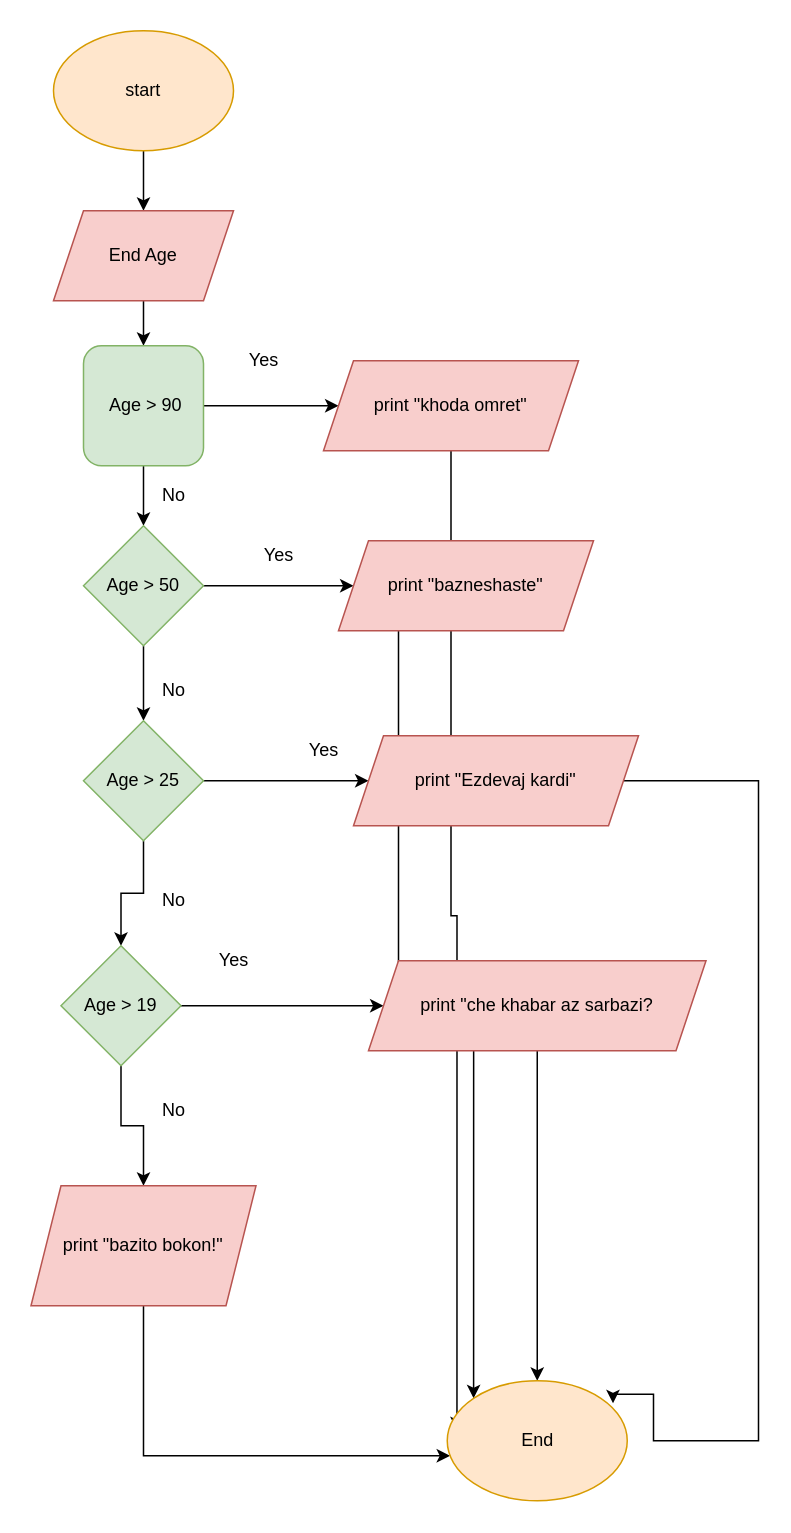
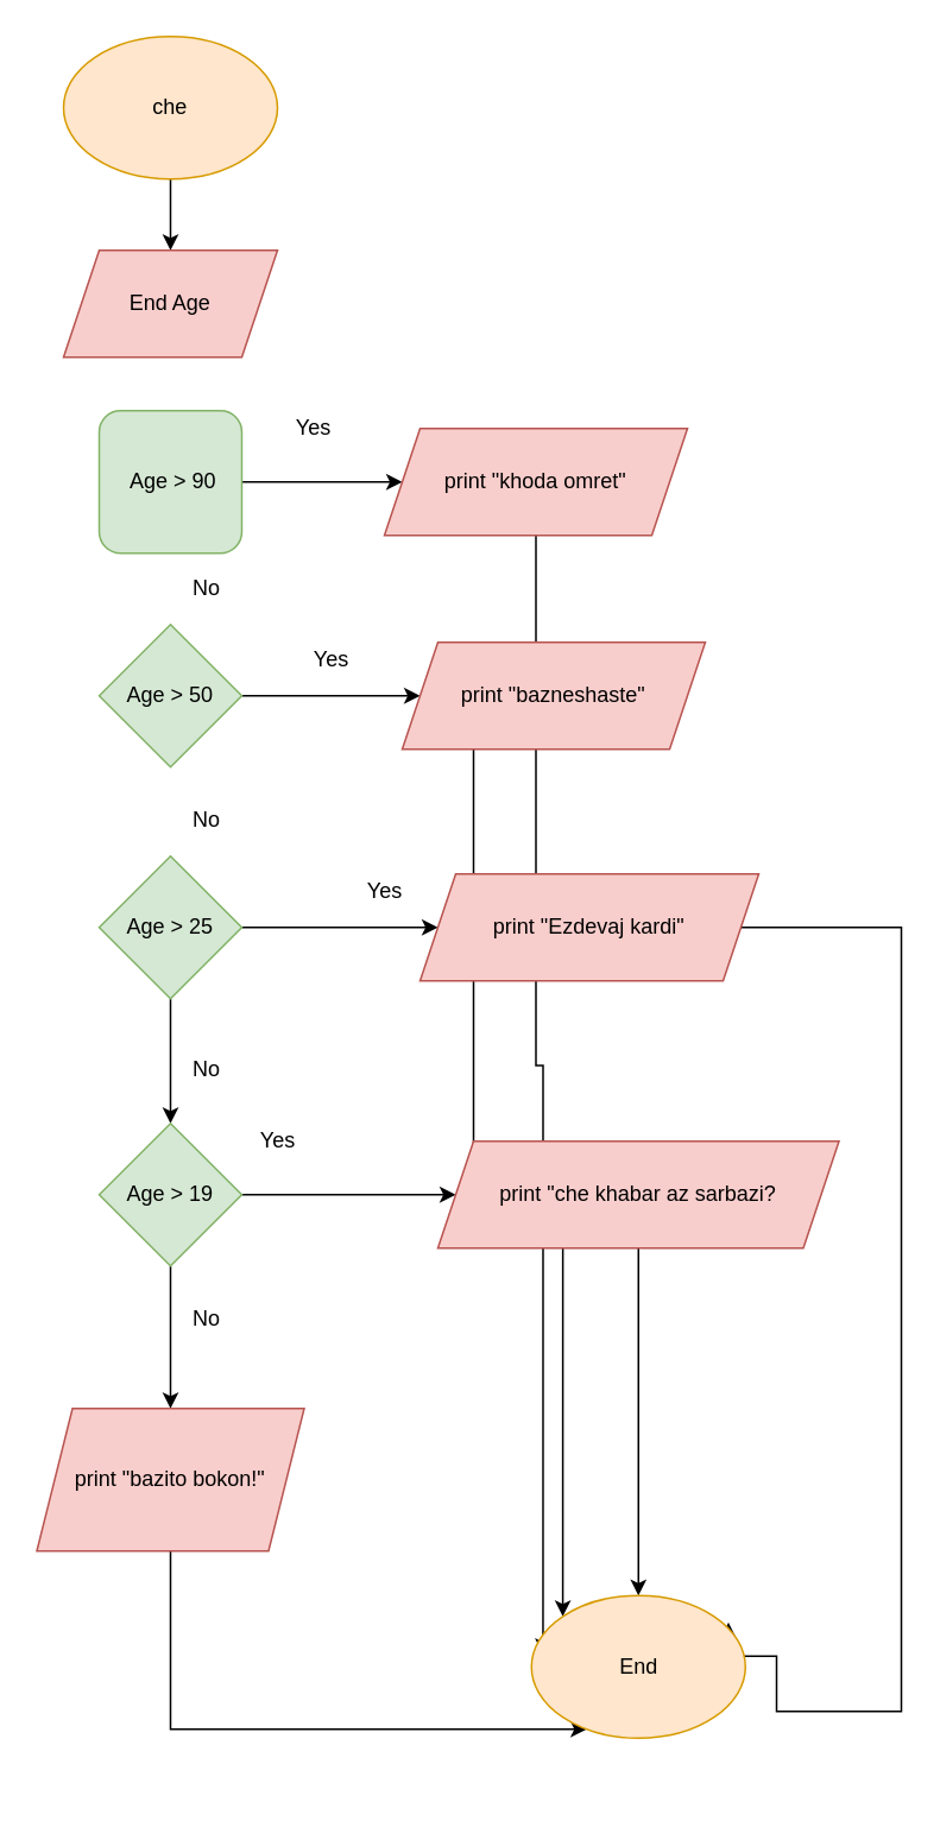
  <mxCell id="0" />
  <mxCell id="1" parent="0" />
  <mxCell id="2" style="edgeStyle=orthogonalEdgeStyle;rounded=0;orthogonalLoop=1;jettySize=auto;html=1;" edge="1" parent="1" source="3" target="5"><mxGeometry relative="1" as="geometry"><mxPoint x="95" y="160" as="targetPoint" /></mxGeometry></mxCell>
- <mxCell id="3" value="start" style="ellipse;whiteSpace=wrap;html=1;fillColor=#ffe6cc;strokeColor=#d79b00;" vertex="1" parent="1"><mxGeometry x="35" y="20" width="120" height="80" as="geometry" /></mxCell>
- <mxCell id="4" style="edgeStyle=orthogonalEdgeStyle;rounded=0;orthogonalLoop=1;jettySize=auto;html=1;" edge="1" parent="1" source="5" target="8"><mxGeometry relative="1" as="geometry"><mxPoint x="95" y="270" as="targetPoint" /></mxGeometry></mxCell>
+ <mxCell id="3" value="che" style="ellipse;whiteSpace=wrap;html=1;fillColor=#ffe6cc;strokeColor=#d79b00;" vertex="1" parent="1"><mxGeometry x="35" y="20" width="120" height="80" as="geometry" /></mxCell>
  <mxCell id="5" value="End Age" style="shape=parallelogram;perimeter=parallelogramPerimeter;whiteSpace=wrap;html=1;fixedSize=1;fillColor=#f8cecc;strokeColor=#b85450;" vertex="1" parent="1"><mxGeometry x="35" y="140" width="120" height="60" as="geometry" /></mxCell>
  <mxCell id="6" style="edgeStyle=orthogonalEdgeStyle;rounded=0;orthogonalLoop=1;jettySize=auto;html=1;" edge="1" parent="1" source="8"><mxGeometry relative="1" as="geometry"><mxPoint x="225" y="270" as="targetPoint" /></mxGeometry></mxCell>
- <mxCell id="7" style="edgeStyle=orthogonalEdgeStyle;rounded=0;orthogonalLoop=1;jettySize=auto;html=1;" edge="1" parent="1" source="8" target="15"><mxGeometry relative="1" as="geometry"><mxPoint x="95" y="370" as="targetPoint" /></mxGeometry></mxCell>
  <mxCell id="8" value="&amp;nbsp;Age &amp;gt; 90" style="whiteSpace=wrap;html=1;fillColor=#d5e8d4;strokeColor=#82b366;rounded=1;" vertex="1" parent="1"><mxGeometry x="55" y="230" width="80" height="80" as="geometry" /></mxCell>
  <mxCell id="9" value="Yes" style="text;html=1;align=center;verticalAlign=middle;resizable=0;points=[];autosize=1;strokeColor=none;fillColor=none;" vertex="1" parent="1"><mxGeometry x="155" y="230" width="40" height="20" as="geometry" /></mxCell>
  <mxCell id="10" value="No" style="text;html=1;align=center;verticalAlign=middle;resizable=0;points=[];autosize=1;strokeColor=none;fillColor=none;" vertex="1" parent="1"><mxGeometry x="100" y="320" width="30" height="20" as="geometry" /></mxCell>
  <mxCell id="11" style="edgeStyle=orthogonalEdgeStyle;rounded=0;orthogonalLoop=1;jettySize=auto;html=1;entryX=0.054;entryY=0.413;entryDx=0;entryDy=0;entryPerimeter=0;" edge="1" parent="1" source="12" target="36"><mxGeometry relative="1" as="geometry" /></mxCell>
  <mxCell id="12" value="print &quot;khoda omret&quot;" style="shape=parallelogram;perimeter=parallelogramPerimeter;whiteSpace=wrap;html=1;fixedSize=1;fillColor=#f8cecc;strokeColor=#b85450;" vertex="1" parent="1"><mxGeometry x="215" y="240" width="170" height="60" as="geometry" /></mxCell>
  <mxCell id="13" style="edgeStyle=orthogonalEdgeStyle;rounded=0;orthogonalLoop=1;jettySize=auto;html=1;" edge="1" parent="1" source="15" target="19"><mxGeometry relative="1" as="geometry"><mxPoint x="235" y="390" as="targetPoint" /></mxGeometry></mxCell>
- <mxCell id="14" style="edgeStyle=orthogonalEdgeStyle;rounded=0;orthogonalLoop=1;jettySize=auto;html=1;" edge="1" parent="1" source="15" target="22"><mxGeometry relative="1" as="geometry"><mxPoint x="95" y="490" as="targetPoint" /></mxGeometry></mxCell>
  <mxCell id="15" value="Age &amp;gt; 50" style="rhombus;whiteSpace=wrap;html=1;fillColor=#d5e8d4;strokeColor=#82b366;" vertex="1" parent="1"><mxGeometry x="55" y="350" width="80" height="80" as="geometry" /></mxCell>
  <mxCell id="16" value="Yes" style="text;html=1;align=center;verticalAlign=middle;resizable=0;points=[];autosize=1;strokeColor=none;fillColor=none;" vertex="1" parent="1"><mxGeometry x="165" y="360" width="40" height="20" as="geometry" /></mxCell>
  <mxCell id="17" value="No" style="text;html=1;align=center;verticalAlign=middle;resizable=0;points=[];autosize=1;strokeColor=none;fillColor=none;" vertex="1" parent="1"><mxGeometry x="100" y="450" width="30" height="20" as="geometry" /></mxCell>
  <mxCell id="18" style="edgeStyle=orthogonalEdgeStyle;rounded=0;orthogonalLoop=1;jettySize=auto;html=1;entryX=0;entryY=0;entryDx=0;entryDy=0;" edge="1" parent="1" source="19" target="36"><mxGeometry relative="1" as="geometry"><Array as="points"><mxPoint x="265" y="670" /><mxPoint x="315" y="670" /></Array></mxGeometry></mxCell>
  <mxCell id="19" value="print &quot;bazneshaste&quot;" style="shape=parallelogram;perimeter=parallelogramPerimeter;whiteSpace=wrap;html=1;fixedSize=1;fillColor=#f8cecc;strokeColor=#b85450;" vertex="1" parent="1"><mxGeometry x="225" y="360" width="170" height="60" as="geometry" /></mxCell>
  <mxCell id="20" style="edgeStyle=orthogonalEdgeStyle;rounded=0;orthogonalLoop=1;jettySize=auto;html=1;" edge="1" parent="1" source="22" target="26"><mxGeometry relative="1" as="geometry"><mxPoint x="235" y="520" as="targetPoint" /></mxGeometry></mxCell>
  <mxCell id="21" style="edgeStyle=orthogonalEdgeStyle;rounded=0;orthogonalLoop=1;jettySize=auto;html=1;" edge="1" parent="1" source="22" target="29"><mxGeometry relative="1" as="geometry"><mxPoint x="95" y="640" as="targetPoint" /></mxGeometry></mxCell>
  <mxCell id="22" value="Age &amp;gt; 25" style="rhombus;whiteSpace=wrap;html=1;fillColor=#d5e8d4;strokeColor=#82b366;" vertex="1" parent="1"><mxGeometry x="55" y="480" width="80" height="80" as="geometry" /></mxCell>
  <mxCell id="23" value="Yes" style="text;html=1;align=center;verticalAlign=middle;resizable=0;points=[];autosize=1;strokeColor=none;fillColor=none;" vertex="1" parent="1"><mxGeometry x="195" y="490" width="40" height="20" as="geometry" /></mxCell>
  <mxCell id="24" value="No" style="text;html=1;align=center;verticalAlign=middle;resizable=0;points=[];autosize=1;strokeColor=none;fillColor=none;" vertex="1" parent="1"><mxGeometry x="100" y="590" width="30" height="20" as="geometry" /></mxCell>
  <mxCell id="25" style="edgeStyle=orthogonalEdgeStyle;rounded=0;orthogonalLoop=1;jettySize=auto;html=1;entryX=0.921;entryY=0.188;entryDx=0;entryDy=0;entryPerimeter=0;" edge="1" parent="1" source="26" target="36"><mxGeometry relative="1" as="geometry"><Array as="points"><mxPoint x="505" y="520" /><mxPoint x="505" y="960" /><mxPoint x="435" y="960" /><mxPoint x="435" y="929" /><mxPoint x="408" y="929" /></Array></mxGeometry></mxCell>
  <mxCell id="26" value="print &quot;Ezdevaj kardi&quot;" style="shape=parallelogram;perimeter=parallelogramPerimeter;whiteSpace=wrap;html=1;fixedSize=1;fillColor=#f8cecc;strokeColor=#b85450;" vertex="1" parent="1"><mxGeometry x="235" y="490" width="190" height="60" as="geometry" /></mxCell>
  <mxCell id="27" style="edgeStyle=orthogonalEdgeStyle;rounded=0;orthogonalLoop=1;jettySize=auto;html=1;" edge="1" parent="1" source="29"><mxGeometry relative="1" as="geometry"><mxPoint x="255" y="670" as="targetPoint" /></mxGeometry></mxCell>
  <mxCell id="28" style="edgeStyle=orthogonalEdgeStyle;rounded=0;orthogonalLoop=1;jettySize=auto;html=1;" edge="1" parent="1" source="29" target="35"><mxGeometry relative="1" as="geometry"><mxPoint x="95" y="780" as="targetPoint" /></mxGeometry></mxCell>
- <mxCell id="29" value="Age &amp;gt; 19" style="rhombus;whiteSpace=wrap;html=1;fillColor=#d5e8d4;strokeColor=#82b366;" vertex="1" parent="1"><mxGeometry x="40" y="630" width="80" height="80" as="geometry" /></mxCell>
+ <mxCell id="29" value="Age &amp;gt; 19" style="rhombus;whiteSpace=wrap;html=1;fillColor=#d5e8d4;strokeColor=#82b366;" vertex="1" parent="1"><mxGeometry x="55" y="630" width="80" height="80" as="geometry" /></mxCell>
  <mxCell id="30" value="Yes" style="text;html=1;align=center;verticalAlign=middle;resizable=0;points=[];autosize=1;strokeColor=none;fillColor=none;" vertex="1" parent="1"><mxGeometry x="135" y="630" width="40" height="20" as="geometry" /></mxCell>
  <mxCell id="31" value="No" style="text;html=1;align=center;verticalAlign=middle;resizable=0;points=[];autosize=1;strokeColor=none;fillColor=none;" vertex="1" parent="1"><mxGeometry x="100" y="730" width="30" height="20" as="geometry" /></mxCell>
  <mxCell id="32" style="edgeStyle=orthogonalEdgeStyle;rounded=0;orthogonalLoop=1;jettySize=auto;html=1;" edge="1" parent="1" source="33" target="36"><mxGeometry relative="1" as="geometry" /></mxCell>
  <mxCell id="33" value="print &quot;che khabar az sarbazi?" style="shape=parallelogram;perimeter=parallelogramPerimeter;whiteSpace=wrap;html=1;fixedSize=1;fillColor=#f8cecc;strokeColor=#b85450;" vertex="1" parent="1"><mxGeometry x="245" y="640" width="225" height="60" as="geometry" /></mxCell>
  <mxCell id="34" style="edgeStyle=orthogonalEdgeStyle;rounded=0;orthogonalLoop=1;jettySize=auto;html=1;" edge="1" parent="1" source="35" target="36"><mxGeometry relative="1" as="geometry"><Array as="points"><mxPoint x="95" y="970" /></Array></mxGeometry></mxCell>
  <mxCell id="35" value="print &quot;bazito bokon!&quot;" style="shape=parallelogram;perimeter=parallelogramPerimeter;whiteSpace=wrap;html=1;fixedSize=1;fillColor=#f8cecc;strokeColor=#b85450;" vertex="1" parent="1"><mxGeometry x="20" y="790" width="150" height="80" as="geometry" /></mxCell>
- <mxCell id="36" value="End" style="ellipse;whiteSpace=wrap;html=1;fillColor=#ffe6cc;strokeColor=#d79b00;" vertex="1" parent="1"><mxGeometry x="297.5" y="920" width="120" height="80" as="geometry" /></mxCell>
+ <mxCell id="36" value="End" style="ellipse;whiteSpace=wrap;html=1;fillColor=#ffe6cc;strokeColor=#d79b00;" vertex="1" parent="1"><mxGeometry x="297.5" y="895" width="120" height="80" as="geometry" /></mxCell>
